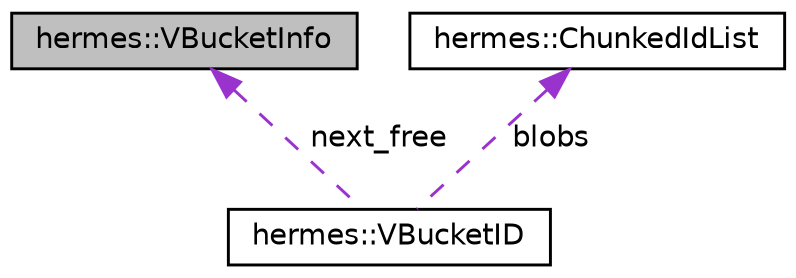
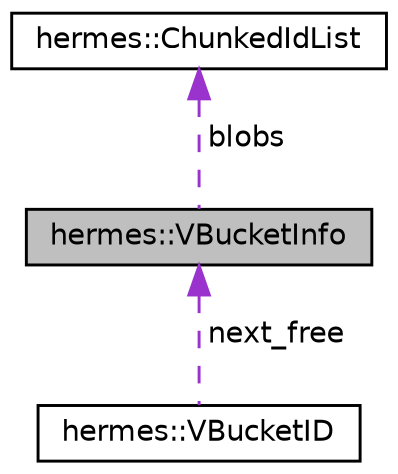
  digraph {
    node [color=black fillcolor=white fontname=Helvetica fontsize=10 shape=record style=filled]
    edge [color=darkorchid3 dir=back fontname=Helvetica fontsize=10 labelfontname=Helvetica labelfontsize=10 style=dashed]
    n1 [fillcolor=grey75 fontcolor=black height=0.2 label="hermes::VBucketInfo" width=0.4]
    n2 [height=0.2 label="hermes::VBucketID" width=0.4]
    n3 [height=0.2 label="hermes::ChunkedIdList" width=0.4]
    n1 -> n2 [label=" next_free"]
-   n3 -> n2 [label=" blobs"]
+   n3 -> n1 [label=" blobs"]
  }
